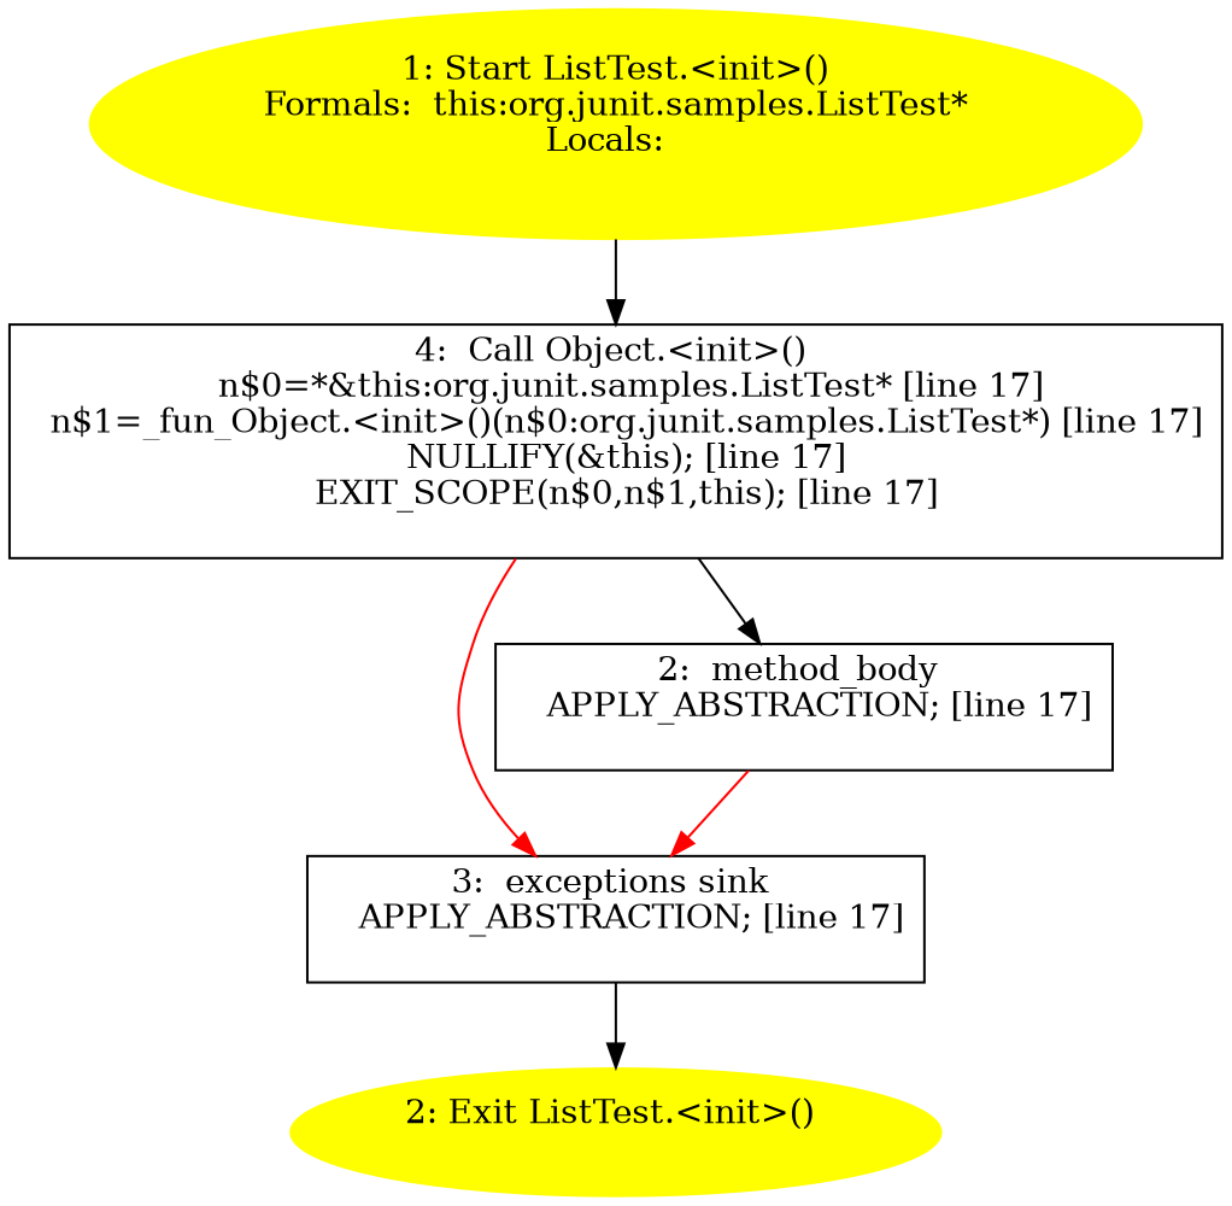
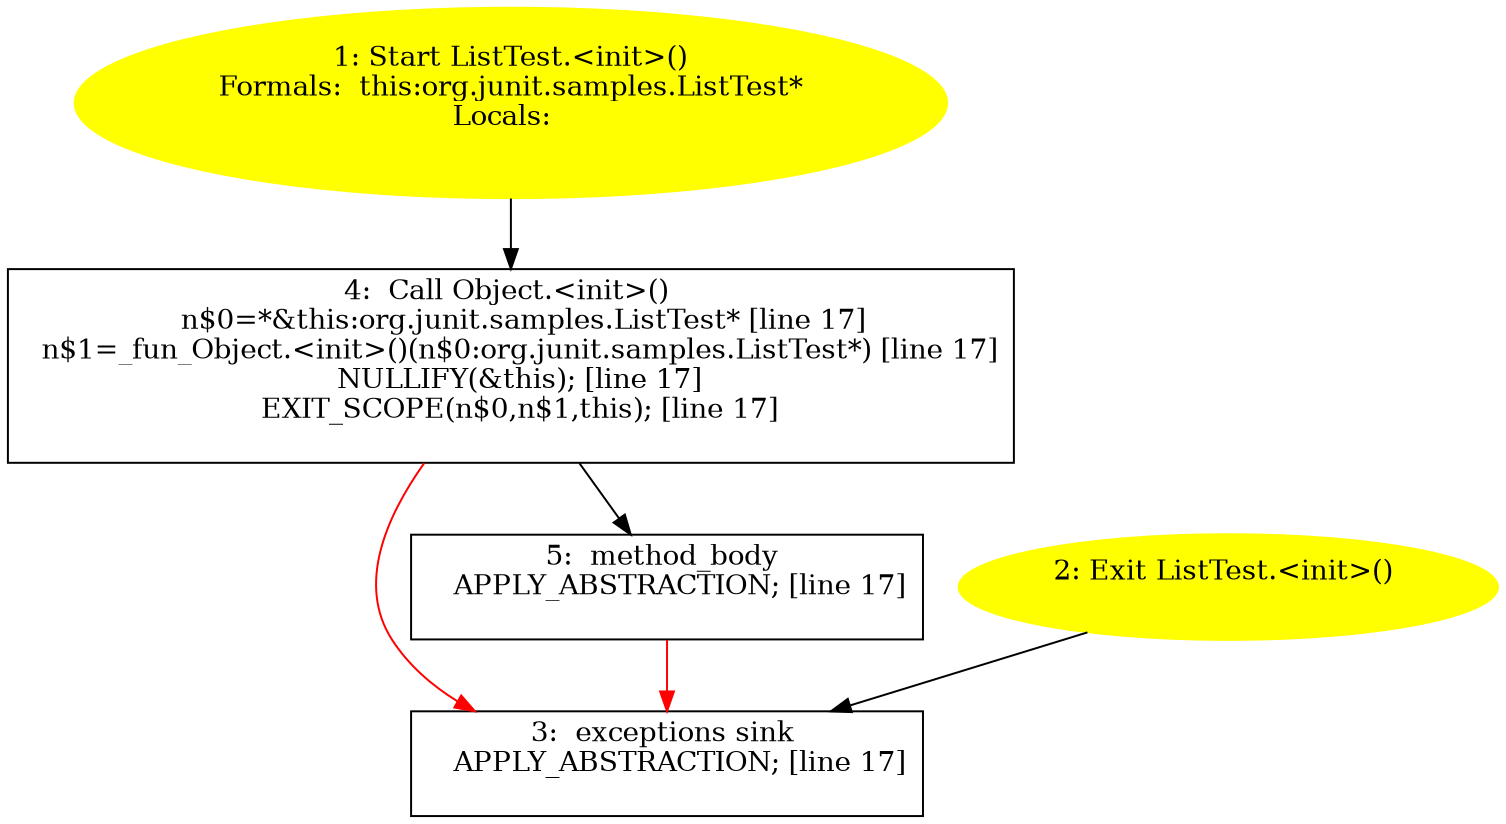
  digraph {
    node [shape=box]
    n1 [color=yellow label="1: Start ListTest.<init>()\nFormals:  this:org.junit.samples.ListTest*\nLocals:  \n  " style=filled shape=""]
    n2 [label="4:  Call Object.<init>() \n   n$0=*&this:org.junit.samples.ListTest* [line 17]\n  n$1=_fun_Object.<init>()(n$0:org.junit.samples.ListTest*) [line 17]\n  NULLIFY(&this); [line 17]\n  EXIT_SCOPE(n$0,n$1,this); [line 17]\n "]
    n3 [label="3:  exceptions sink \n   APPLY_ABSTRACTION; [line 17]\n "]
-   n4 [label="2:  method_body \n   APPLY_ABSTRACTION; [line 17]\n "]
+   n4 [label="5:  method_body \n   APPLY_ABSTRACTION; [line 17]\n "]
    n5 [color=yellow label="2: Exit ListTest.<init>() \n  " style=filled shape=""]
    n1 -> n2
    n2 -> n3 [color=red]
    n2 -> n4
-   n3 -> n5
+   n5 -> n3
    n4 -> n3 [color=red]
  }
